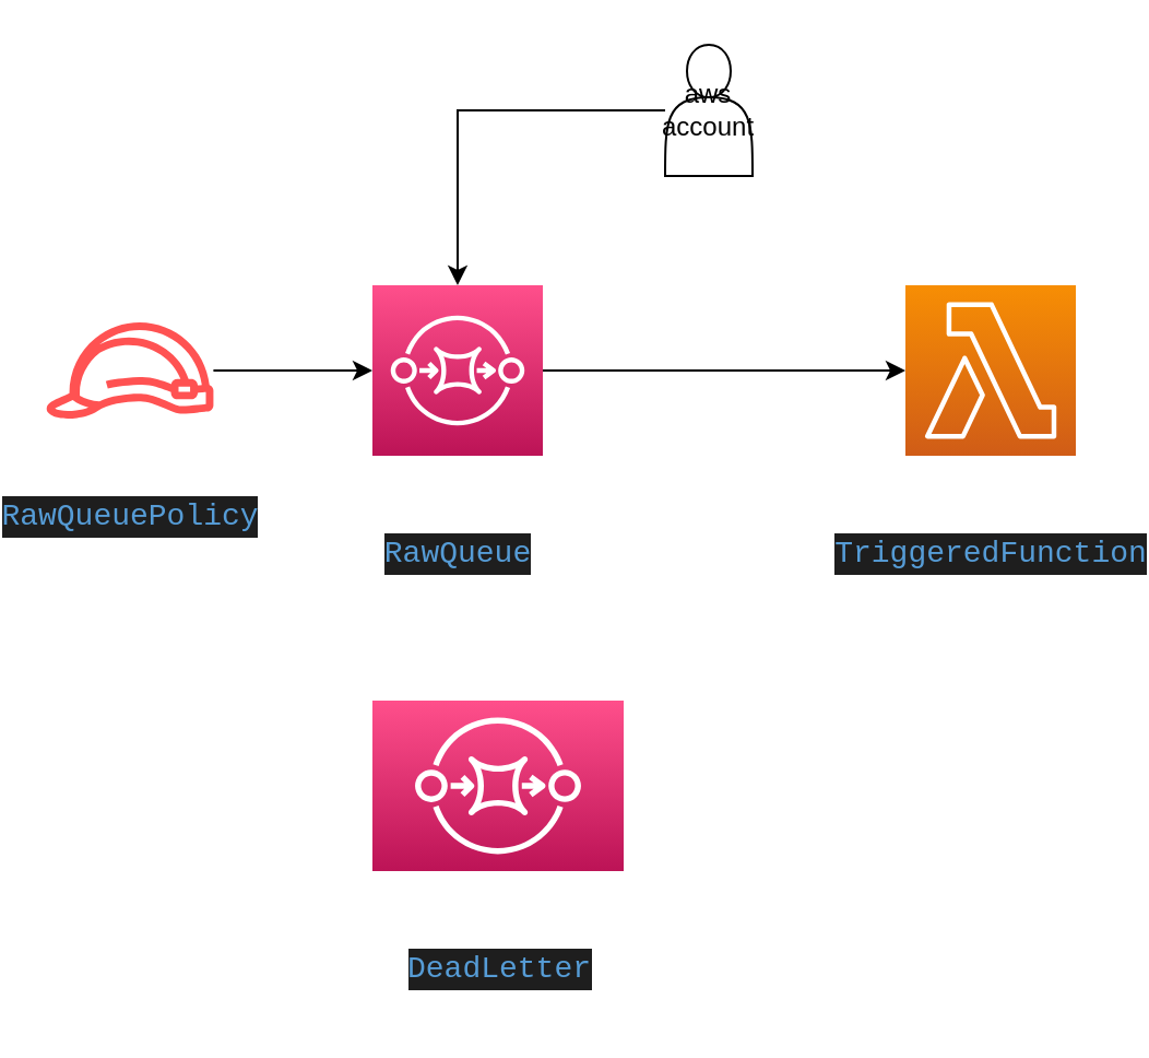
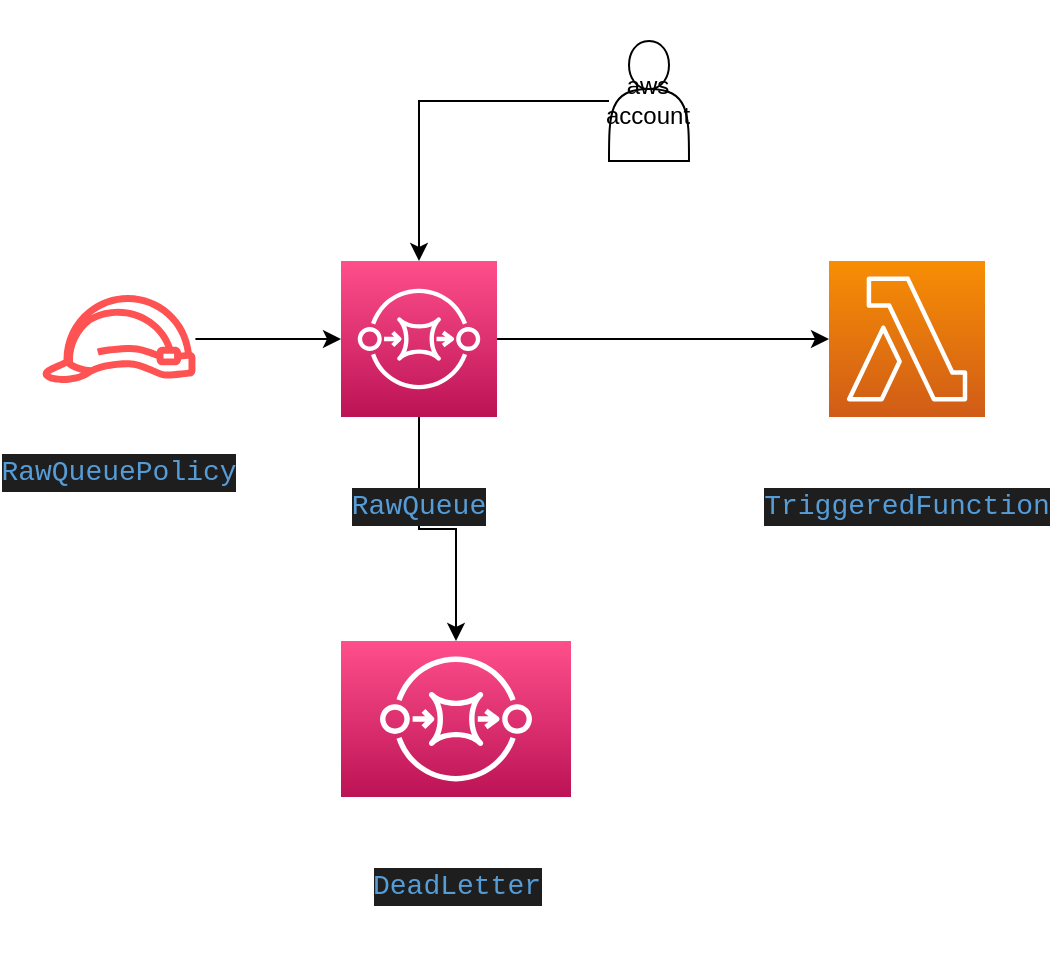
  <mxCell id="0" />
  <mxCell id="1" parent="0" />
  <mxCell id="2" value="&#10;&#10;&lt;div style=&quot;color: rgb(212, 212, 212); background-color: rgb(30, 30, 30); font-family: consolas, &amp;quot;courier new&amp;quot;, monospace; font-weight: normal; font-size: 14px; line-height: 19px;&quot;&gt;&lt;div&gt;&lt;span style=&quot;color: #569cd6&quot;&gt;DeadLetter&lt;/span&gt;&lt;/div&gt;&lt;/div&gt;&#10;&#10;" style="sketch=0;points=[[0,0,0],[0.25,0,0],[0.5,0,0],[0.75,0,0],[1,0,0],[0,1,0],[0.25,1,0],[0.5,1,0],[0.75,1,0],[1,1,0],[0,0.25,0],[0,0.5,0],[0,0.75,0],[1,0.25,0],[1,0.5,0],[1,0.75,0]];outlineConnect=0;fontColor=#232F3E;gradientColor=#FF4F8B;gradientDirection=north;fillColor=#BC1356;strokeColor=#ffffff;dashed=0;verticalLabelPosition=bottom;verticalAlign=top;align=center;html=1;fontSize=12;fontStyle=0;aspect=fixed;shape=mxgraph.aws4.resourceIcon;resIcon=mxgraph.aws4.sqs;" vertex="1" parent="1"><mxGeometry x="170" y="320" width="115" height="78" as="geometry" /></mxCell>
  <mxCell id="3" style="edgeStyle=orthogonalEdgeStyle;rounded=0;orthogonalLoop=1;jettySize=auto;html=1;" edge="1" parent="1" source="5" target="6"><mxGeometry relative="1" as="geometry" /></mxCell>
+ <mxCell id="4" style="edgeStyle=orthogonalEdgeStyle;rounded=0;orthogonalLoop=1;jettySize=auto;html=1;" edge="1" parent="1" source="5" target="2"><mxGeometry relative="1" as="geometry" /></mxCell>
  <mxCell id="5" value="&#10;&#10;&lt;div style=&quot;color: rgb(212, 212, 212); background-color: rgb(30, 30, 30); font-family: consolas, &amp;quot;courier new&amp;quot;, monospace; font-weight: normal; font-size: 14px; line-height: 19px;&quot;&gt;&lt;div&gt;&lt;span style=&quot;color: #569cd6&quot;&gt;RawQueue&lt;/span&gt;&lt;/div&gt;&lt;/div&gt;&#10;&#10;" style="sketch=0;points=[[0,0,0],[0.25,0,0],[0.5,0,0],[0.75,0,0],[1,0,0],[0,1,0],[0.25,1,0],[0.5,1,0],[0.75,1,0],[1,1,0],[0,0.25,0],[0,0.5,0],[0,0.75,0],[1,0.25,0],[1,0.5,0],[1,0.75,0]];outlineConnect=0;fontColor=#232F3E;gradientColor=#FF4F8B;gradientDirection=north;fillColor=#BC1356;strokeColor=#ffffff;dashed=0;verticalLabelPosition=bottom;verticalAlign=top;align=center;html=1;fontSize=12;fontStyle=0;aspect=fixed;shape=mxgraph.aws4.resourceIcon;resIcon=mxgraph.aws4.sqs;" vertex="1" parent="1"><mxGeometry x="170" y="130" width="78" height="78" as="geometry" /></mxCell>
  <mxCell id="6" value="&#10;&#10;&lt;div style=&quot;color: rgb(212, 212, 212); background-color: rgb(30, 30, 30); font-family: consolas, &amp;quot;courier new&amp;quot;, monospace; font-weight: normal; font-size: 14px; line-height: 19px;&quot;&gt;&lt;div&gt;&lt;span style=&quot;color: #569cd6&quot;&gt;TriggeredFunction&lt;/span&gt;&lt;/div&gt;&lt;/div&gt;&#10;&#10;" style="sketch=0;points=[[0,0,0],[0.25,0,0],[0.5,0,0],[0.75,0,0],[1,0,0],[0,1,0],[0.25,1,0],[0.5,1,0],[0.75,1,0],[1,1,0],[0,0.25,0],[0,0.5,0],[0,0.75,0],[1,0.25,0],[1,0.5,0],[1,0.75,0]];outlineConnect=0;fontColor=#232F3E;gradientColor=#F78E04;gradientDirection=north;fillColor=#D05C17;strokeColor=#ffffff;dashed=0;verticalLabelPosition=bottom;verticalAlign=top;align=center;html=1;fontSize=12;fontStyle=0;aspect=fixed;shape=mxgraph.aws4.resourceIcon;resIcon=mxgraph.aws4.lambda;" vertex="1" parent="1"><mxGeometry x="414" y="130" width="78" height="78" as="geometry" /></mxCell>
  <mxCell id="7" style="edgeStyle=orthogonalEdgeStyle;rounded=0;orthogonalLoop=1;jettySize=auto;html=1;" edge="1" parent="1" source="8" target="5"><mxGeometry relative="1" as="geometry" /></mxCell>
  <mxCell id="8" value="&#10;&#10;&lt;div style=&quot;color: rgb(212, 212, 212); background-color: rgb(30, 30, 30); font-family: consolas, &amp;quot;courier new&amp;quot;, monospace; font-weight: normal; font-size: 14px; line-height: 19px;&quot;&gt;&lt;div&gt;&lt;span style=&quot;color: #569cd6&quot;&gt;RawQueuePolicy&lt;/span&gt;&lt;/div&gt;&lt;/div&gt;&#10;&#10;" style="sketch=0;outlineConnect=0;fontColor=#232F3E;gradientColor=none;fillColor=#FF5252;strokeColor=none;dashed=0;verticalLabelPosition=bottom;verticalAlign=top;align=center;html=1;fontSize=12;fontStyle=0;aspect=fixed;pointerEvents=1;shape=mxgraph.aws4.role;" vertex="1" parent="1"><mxGeometry x="20" y="147" width="78" height="44" as="geometry" /></mxCell>
  <mxCell id="9" style="edgeStyle=orthogonalEdgeStyle;rounded=0;orthogonalLoop=1;jettySize=auto;html=1;entryX=0.5;entryY=0;entryDx=0;entryDy=0;entryPerimeter=0;" edge="1" parent="1" source="10" target="5"><mxGeometry relative="1" as="geometry" /></mxCell>
  <mxCell id="10" value="aws account" style="shape=actor;whiteSpace=wrap;html=1;" vertex="1" parent="1"><mxGeometry x="304" y="20" width="40" height="60" as="geometry" /></mxCell>
